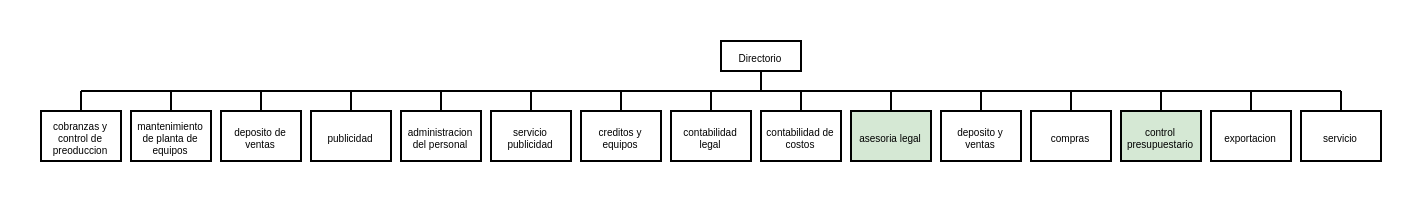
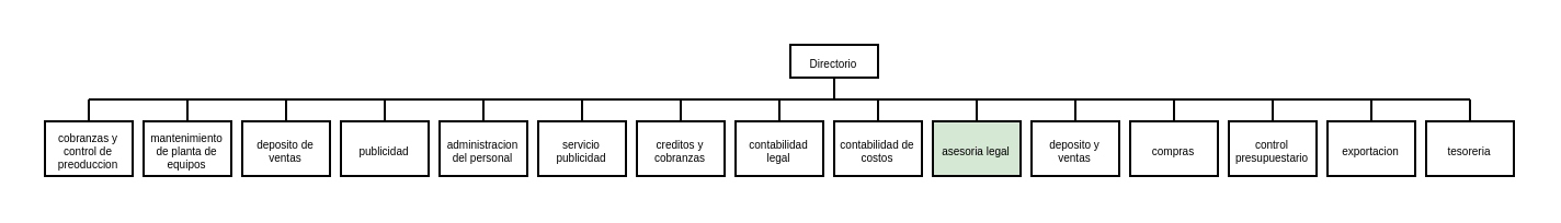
  <mxCell id="0" />
  <mxCell id="1" parent="0" />
  <mxCell id="2" value="Directorio" style="rounded=0;whiteSpace=wrap;html=1;fontSize=5;" vertex="1" parent="1"><mxGeometry x="360" y="20" width="40" height="15" as="geometry" /></mxCell>
  <mxCell id="3" value="administracion del personal" style="rounded=0;whiteSpace=wrap;html=1;fontSize=5;" vertex="1" parent="1"><mxGeometry x="200" y="55" width="40" height="25" as="geometry" /></mxCell>
  <mxCell id="4" value="servicio publicidad" style="rounded=0;whiteSpace=wrap;html=1;fontSize=5;" vertex="1" parent="1"><mxGeometry x="245" y="55" width="40" height="25" as="geometry" /></mxCell>
- <mxCell id="5" value="creditos y equipos" style="rounded=0;whiteSpace=wrap;html=1;fontSize=5;" vertex="1" parent="1"><mxGeometry x="290" y="55" width="40" height="25" as="geometry" /></mxCell>
+ <mxCell id="5" value="creditos y cobranzas" style="rounded=0;whiteSpace=wrap;html=1;fontSize=5;" vertex="1" parent="1"><mxGeometry x="290" y="55" width="40" height="25" as="geometry" /></mxCell>
  <mxCell id="6" value="contabilidad legal" style="rounded=0;whiteSpace=wrap;html=1;fontSize=5;" vertex="1" parent="1"><mxGeometry x="335" y="55" width="40" height="25" as="geometry" /></mxCell>
  <mxCell id="7" value="contabilidad de costos" style="rounded=0;whiteSpace=wrap;html=1;fontSize=5;" vertex="1" parent="1"><mxGeometry x="380" y="55" width="40" height="25" as="geometry" /></mxCell>
  <mxCell id="8" value="asesoria legal" style="rounded=0;whiteSpace=wrap;html=1;fontSize=5;fillColor=#d5e8d4;" vertex="1" parent="1"><mxGeometry x="425" y="55" width="40" height="25" as="geometry" /></mxCell>
  <mxCell id="9" value="deposito y ventas" style="rounded=0;whiteSpace=wrap;html=1;fontSize=5;" vertex="1" parent="1"><mxGeometry x="470" y="55" width="40" height="25" as="geometry" /></mxCell>
  <mxCell id="10" value="compras" style="rounded=0;whiteSpace=wrap;html=1;fontSize=5;" vertex="1" parent="1"><mxGeometry x="515" y="55" width="40" height="25" as="geometry" /></mxCell>
  <mxCell id="11" value="publicidad" style="rounded=0;whiteSpace=wrap;html=1;fontSize=5;" vertex="1" parent="1"><mxGeometry x="155" y="55" width="40" height="25" as="geometry" /></mxCell>
  <mxCell id="12" value="deposito de ventas" style="rounded=0;whiteSpace=wrap;html=1;fontSize=5;" vertex="1" parent="1"><mxGeometry x="110" y="55" width="40" height="25" as="geometry" /></mxCell>
- <mxCell id="13" value="control presupuestario" style="rounded=0;whiteSpace=wrap;html=1;fontSize=5;fillColor=#d5e8d4;" vertex="1" parent="1"><mxGeometry x="560" y="55" width="40" height="25" as="geometry" /></mxCell>
+ <mxCell id="13" value="control presupuestario" style="rounded=0;whiteSpace=wrap;html=1;fontSize=5;" vertex="1" parent="1"><mxGeometry x="560" y="55" width="40" height="25" as="geometry" /></mxCell>
  <mxCell id="14" value="exportacion" style="rounded=0;whiteSpace=wrap;html=1;fontSize=5;" vertex="1" parent="1"><mxGeometry x="605" y="55" width="40" height="25" as="geometry" /></mxCell>
  <mxCell id="15" value="mantenimiento de planta de equipos" style="rounded=0;whiteSpace=wrap;html=1;fontSize=5;" vertex="1" parent="1"><mxGeometry x="65" y="55" width="40" height="25" as="geometry" /></mxCell>
  <mxCell id="16" value="cobranzas y control de preoduccion" style="rounded=0;whiteSpace=wrap;html=1;fontSize=5;" vertex="1" parent="1"><mxGeometry x="20" y="55" width="40" height="25" as="geometry" /></mxCell>
  <mxCell id="17" value="" style="endArrow=none;html=1;rounded=0;" edge="1" parent="1"><mxGeometry width="50" height="50" relative="1" as="geometry"><mxPoint x="380" y="45" as="sourcePoint" /><mxPoint x="380" y="35" as="targetPoint" /></mxGeometry></mxCell>
  <mxCell id="18" value="" style="endArrow=none;html=1;rounded=0;" edge="1" parent="1"><mxGeometry width="50" height="50" relative="1" as="geometry"><mxPoint x="40" y="45" as="sourcePoint" /><mxPoint x="670" y="45" as="targetPoint" /></mxGeometry></mxCell>
  <mxCell id="19" value="" style="endArrow=none;html=1;rounded=0;exitX=0.5;exitY=0;exitDx=0;exitDy=0;" edge="1" parent="1" source="14"><mxGeometry width="50" height="50" relative="1" as="geometry"><mxPoint x="475" y="125" as="sourcePoint" /><mxPoint x="625" y="45" as="targetPoint" /></mxGeometry></mxCell>
  <mxCell id="20" value="" style="endArrow=none;html=1;rounded=0;exitX=0.5;exitY=0;exitDx=0;exitDy=0;" edge="1" parent="1" source="13"><mxGeometry width="50" height="50" relative="1" as="geometry"><mxPoint x="475" y="125" as="sourcePoint" /><mxPoint x="580" y="45" as="targetPoint" /></mxGeometry></mxCell>
  <mxCell id="21" value="" style="endArrow=none;html=1;rounded=0;exitX=0.5;exitY=0;exitDx=0;exitDy=0;" edge="1" parent="1" source="10"><mxGeometry width="50" height="50" relative="1" as="geometry"><mxPoint x="475" y="125" as="sourcePoint" /><mxPoint x="535" y="45" as="targetPoint" /></mxGeometry></mxCell>
  <mxCell id="22" value="" style="endArrow=none;html=1;rounded=0;entryX=0.5;entryY=0;entryDx=0;entryDy=0;" edge="1" parent="1" target="9"><mxGeometry width="50" height="50" relative="1" as="geometry"><mxPoint x="490" y="45" as="sourcePoint" /><mxPoint x="525" y="75" as="targetPoint" /></mxGeometry></mxCell>
  <mxCell id="23" value="" style="endArrow=none;html=1;rounded=0;exitX=0.5;exitY=0;exitDx=0;exitDy=0;" edge="1" parent="1" source="8"><mxGeometry width="50" height="50" relative="1" as="geometry"><mxPoint x="475" y="125" as="sourcePoint" /><mxPoint x="445" y="45" as="targetPoint" /></mxGeometry></mxCell>
  <mxCell id="24" value="" style="endArrow=none;html=1;rounded=0;exitX=0.5;exitY=0;exitDx=0;exitDy=0;" edge="1" parent="1" source="7"><mxGeometry width="50" height="50" relative="1" as="geometry"><mxPoint x="475" y="125" as="sourcePoint" /><mxPoint x="400" y="45" as="targetPoint" /></mxGeometry></mxCell>
  <mxCell id="25" value="" style="endArrow=none;html=1;rounded=0;exitX=0.5;exitY=0;exitDx=0;exitDy=0;" edge="1" parent="1" source="6"><mxGeometry width="50" height="50" relative="1" as="geometry"><mxPoint x="475" y="125" as="sourcePoint" /><mxPoint x="355" y="45" as="targetPoint" /></mxGeometry></mxCell>
  <mxCell id="26" value="" style="endArrow=none;html=1;rounded=0;entryX=0.5;entryY=0;entryDx=0;entryDy=0;" edge="1" parent="1" target="5"><mxGeometry width="50" height="50" relative="1" as="geometry"><mxPoint x="310" y="45" as="sourcePoint" /><mxPoint x="230" y="75" as="targetPoint" /></mxGeometry></mxCell>
  <mxCell id="27" value="" style="endArrow=none;html=1;rounded=0;exitX=0.5;exitY=0;exitDx=0;exitDy=0;" edge="1" parent="1" source="4"><mxGeometry width="50" height="50" relative="1" as="geometry"><mxPoint x="180" y="125" as="sourcePoint" /><mxPoint x="265" y="45" as="targetPoint" /></mxGeometry></mxCell>
  <mxCell id="28" value="" style="endArrow=none;html=1;rounded=0;exitX=0.5;exitY=0;exitDx=0;exitDy=0;" edge="1" parent="1" source="3"><mxGeometry width="50" height="50" relative="1" as="geometry"><mxPoint x="180" y="125" as="sourcePoint" /><mxPoint x="220" y="45" as="targetPoint" /></mxGeometry></mxCell>
  <mxCell id="29" value="" style="endArrow=none;html=1;rounded=0;exitX=0.5;exitY=0;exitDx=0;exitDy=0;" edge="1" parent="1" source="11"><mxGeometry width="50" height="50" relative="1" as="geometry"><mxPoint x="180" y="125" as="sourcePoint" /><mxPoint x="175" y="45" as="targetPoint" /></mxGeometry></mxCell>
  <mxCell id="30" value="" style="endArrow=none;html=1;rounded=0;exitX=0.5;exitY=0;exitDx=0;exitDy=0;" edge="1" parent="1" source="12"><mxGeometry width="50" height="50" relative="1" as="geometry"><mxPoint x="180" y="125" as="sourcePoint" /><mxPoint x="130" y="45" as="targetPoint" /></mxGeometry></mxCell>
  <mxCell id="31" value="" style="endArrow=none;html=1;rounded=0;exitX=0.5;exitY=0;exitDx=0;exitDy=0;" edge="1" parent="1" source="15"><mxGeometry width="50" height="50" relative="1" as="geometry"><mxPoint x="180" y="125" as="sourcePoint" /><mxPoint x="85" y="45" as="targetPoint" /></mxGeometry></mxCell>
  <mxCell id="32" value="" style="endArrow=none;html=1;rounded=0;exitX=0.5;exitY=0;exitDx=0;exitDy=0;" edge="1" parent="1" source="16"><mxGeometry width="50" height="50" relative="1" as="geometry"><mxPoint x="180" y="125" as="sourcePoint" /><mxPoint x="40" y="45" as="targetPoint" /></mxGeometry></mxCell>
- <mxCell id="33" value="servicio" style="rounded=0;whiteSpace=wrap;html=1;fontSize=5;" vertex="1" parent="1"><mxGeometry x="650" y="55" width="40" height="25" as="geometry" /></mxCell>
+ <mxCell id="33" value="tesoreria" style="rounded=0;whiteSpace=wrap;html=1;fontSize=5;" vertex="1" parent="1"><mxGeometry x="650" y="55" width="40" height="25" as="geometry" /></mxCell>
  <mxCell id="34" value="" style="endArrow=none;html=1;rounded=0;exitX=0.5;exitY=0;exitDx=0;exitDy=0;" edge="1" parent="1" source="33"><mxGeometry width="50" height="50" relative="1" as="geometry"><mxPoint x="550" y="120" as="sourcePoint" /><mxPoint x="670" y="45" as="targetPoint" /></mxGeometry></mxCell>
